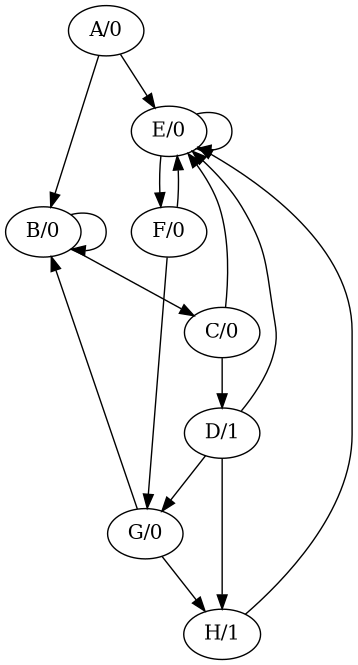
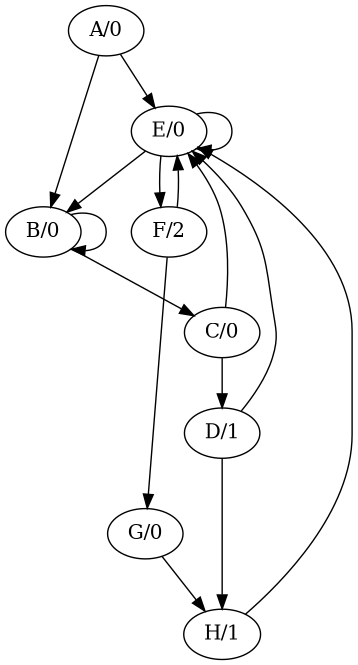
  digraph {
    "A/0"
    "E/0"
    "B/0"
-   "F/0"
+   "F/0" [label="F/2"]
    "C/0"
    "G/0"
    "D/1"
    "H/1"
    "A/0" -> "E/0"
    "A/0" -> "B/0"
    "E/0" -> "E/0"
    "E/0" -> "F/0"
    "B/0" -> "B/0"
    "B/0" -> "C/0"
    "F/0" -> "E/0"
    "F/0" -> "G/0"
    "C/0" -> "E/0"
    "C/0" -> "D/1"
-   "G/0" -> "B/0"
+   "E/0" -> "B/0"
    "G/0" -> "H/1"
    "D/1" -> "E/0"
-   "D/1" -> "G/0"
    "D/1" -> "H/1"
    "H/1" -> "E/0"
  }
